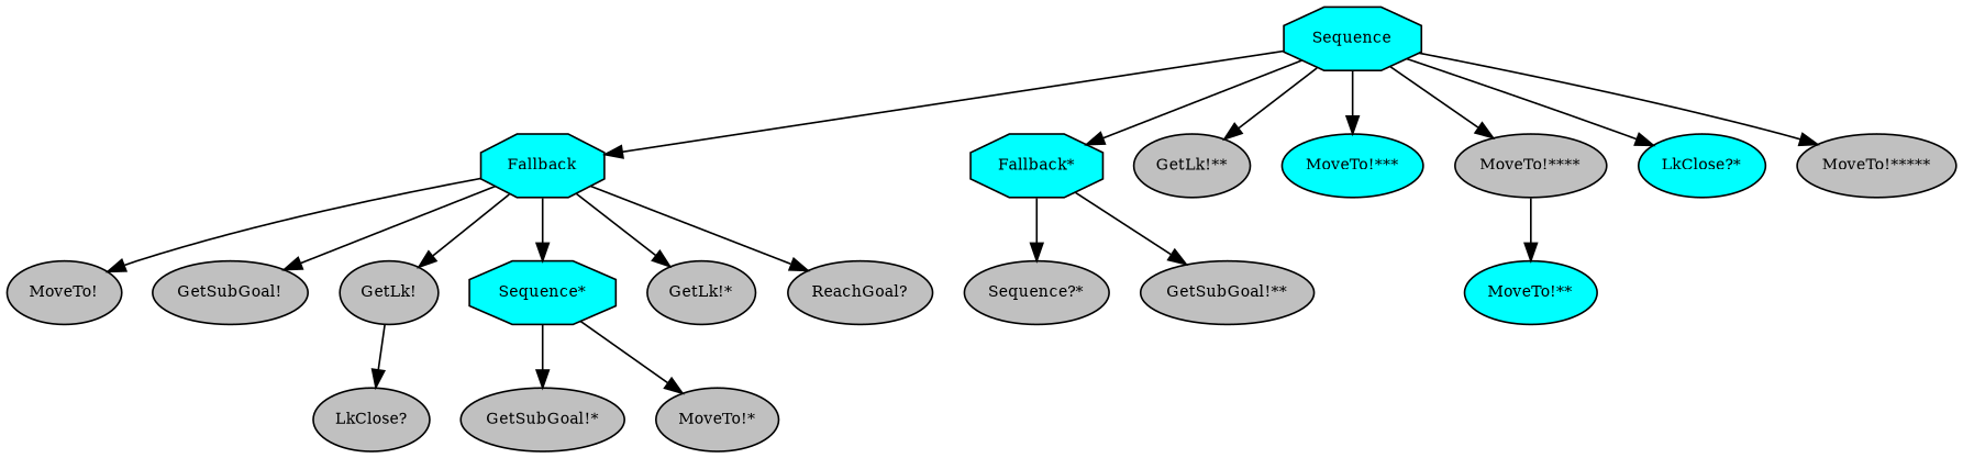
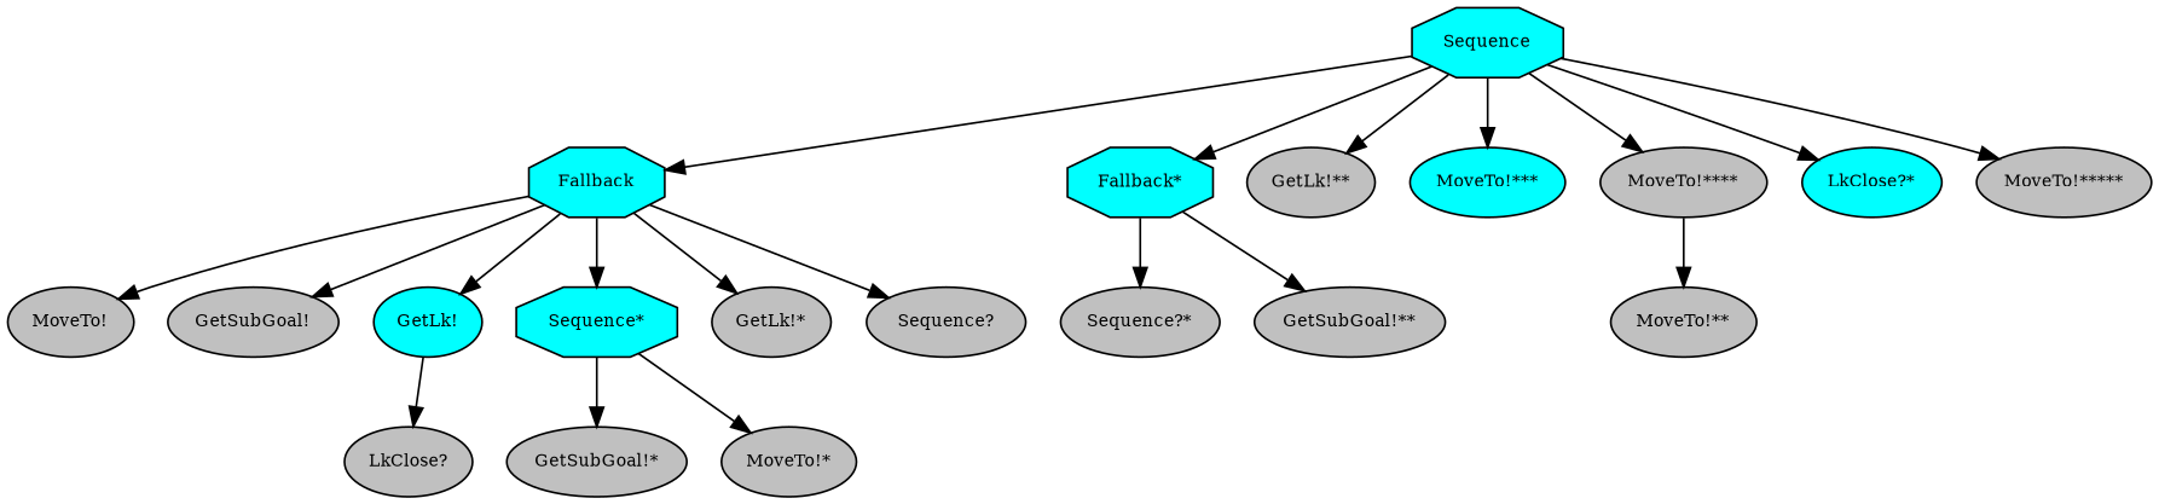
  digraph {
    fontname="times-roman"
    ordering=out
    node [fillcolor=gray fontcolor=black fontname="times-roman" fontsize=9 shape=ellipse style=filled]
    edge [fontname="times-roman"]
    n1 [fillcolor=cyan label=Sequence shape=octagon]
    n2 [fillcolor=cyan label=Fallback shape=octagon]
    n3 [fillcolor=cyan label="Fallback*" shape=octagon]
    n4 [label="GetLk!**"]
    n5 [fillcolor=cyan label="MoveTo!***"]
    n6 [label="MoveTo!****"]
    n7 [fillcolor=cyan label="LkClose?*"]
    n8 [label="MoveTo!*****"]
    n9 [label="MoveTo!"]
    n10 [label="GetSubGoal!"]
-   n11 [label="GetLk!"]
+   n11 [fillcolor=cyan label="GetLk!"]
    n12 [fillcolor=cyan label="Sequence*" shape=octagon]
    n13 [label="GetLk!*"]
-   n14 [label="ReachGoal?"]
+   n14 [label="Sequence?"]
    n15 [label="Sequence?*"]
    n16 [label="GetSubGoal!**"]
-   n17 [fillcolor=cyan label="MoveTo!**"]
+   n17 [label="MoveTo!**"]
    n18 [label="LkClose?"]
    n19 [label="GetSubGoal!*"]
    n20 [label="MoveTo!*"]
    n1 -> n2
    n1 -> n3
    n1 -> n4
    n1 -> n5
    n1 -> n6
    n1 -> n7
    n1 -> n8
    n2 -> n9
    n2 -> n10
    n2 -> n11
    n2 -> n12
    n2 -> n13
    n2 -> n14
    n3 -> n15
    n3 -> n16
    n6 -> n17
    n11 -> n18
    n12 -> n19
    n12 -> n20
  }
